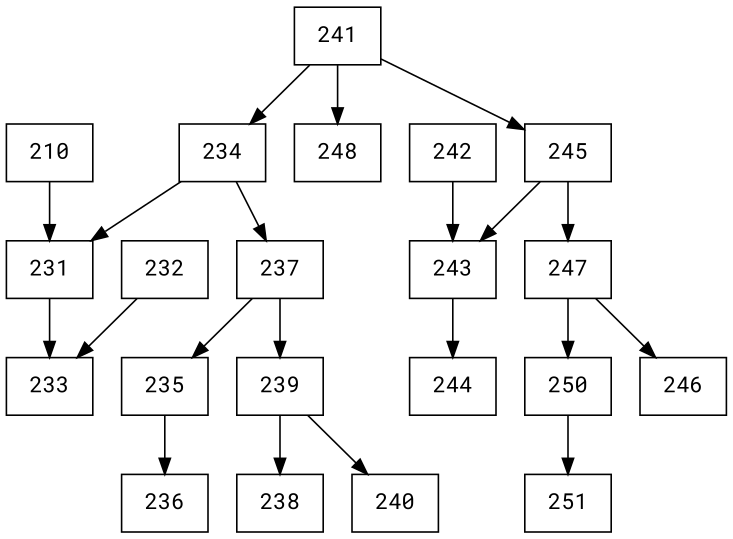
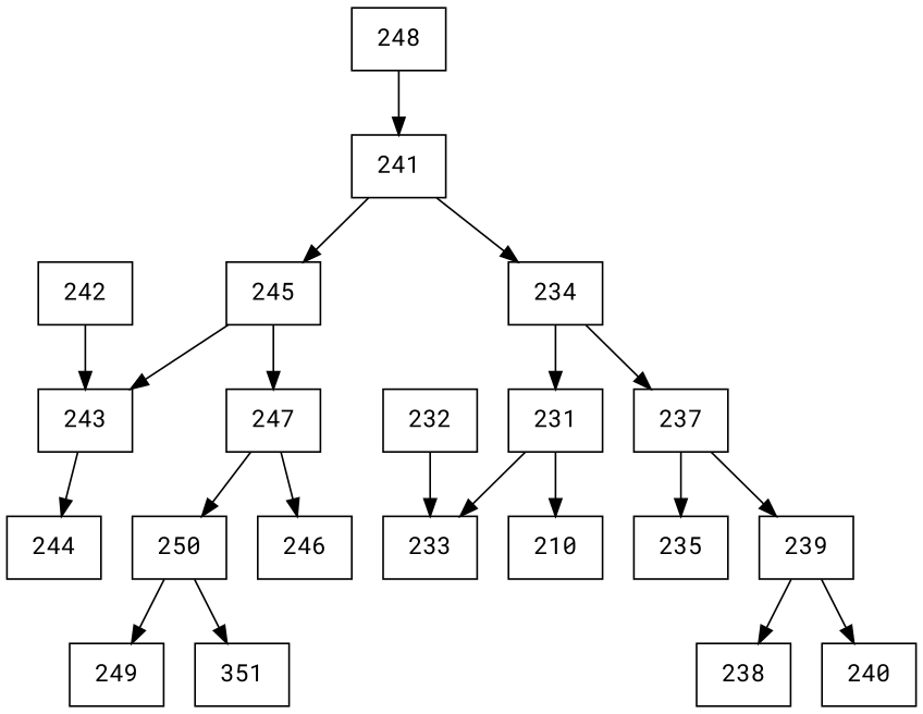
  digraph {
    concentrate=true
    fontname="Roboto Mono"
    rankdir=UD
    node [fontname="Roboto Mono" shape=record]
    edge [fontname="Roboto Mono"]
    n1 [label=241]
    n2 [label=234]
    n3 [label=248]
    n4 [label=245]
    n5 [label=231]
    n6 [label=237]
    n7 [label=210]
    n8 [label=233]
    n9 [label=235]
    n10 [label=239]
    n11 [label=232]
-   n12 [label=236]
    n13 [label=238]
    n14 [label=240]
    n15 [label=243]
    n16 [label=247]
    n17 [label=250]
-   n19 [label=251]
+   n18 [label=249]
+   n19 [label=351]
    n20 [label=244]
    n21 [label=246]
    n22 [label=242]
    n1 -> n2
-   n1 -> n3
+   n3 -> n1
    n1 -> n4
    n2 -> n5
    n2 -> n6
    n4 -> n15
    n4 -> n16
-   n7 -> n5
+   n5 -> n7
    n5 -> n8
    n6 -> n9
    n6 -> n10
-   n9 -> n12
    n10 -> n13
    n10 -> n14
    n11 -> n8
    n15 -> n20
    n16 -> n17
    n16 -> n21
+   n17 -> n18
    n17 -> n19
    n22 -> n15
  }
